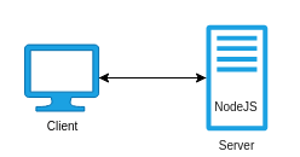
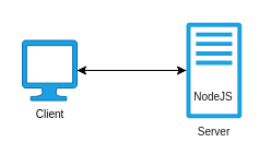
  <mxCell id="0" />
  <mxCell id="1" parent="0" />
  <mxCell id="2" style="edgeStyle=none;html=1;fontColor=#191919;" edge="1" parent="1" source="3" target="5"><mxGeometry relative="1" as="geometry" /></mxCell>
- <mxCell id="3" value="&lt;font color=&quot;#030202&quot; style=&quot;font-size: 10px;&quot;&gt;Client&lt;/font&gt;" style="sketch=0;aspect=fixed;pointerEvents=1;shadow=0;dashed=0;html=1;strokeColor=#006EAF;labelPosition=center;verticalLabelPosition=bottom;verticalAlign=top;align=center;fillColor=#1ba1e2;shape=mxgraph.azure.computer;fontColor=#ffffff;fontSize=10;" vertex="1" parent="1"><mxGeometry x="20" y="36.5" width="61.11" height="55" as="geometry" /></mxCell>
+ <mxCell id="3" value="&lt;font color=&quot;#030202&quot; style=&quot;font-size: 10px;&quot;&gt;Client&lt;/font&gt;" style="sketch=0;aspect=fixed;pointerEvents=1;shadow=0;dashed=0;html=1;strokeColor=#006EAF;labelPosition=center;verticalLabelPosition=bottom;verticalAlign=top;align=center;fillColor=#1ba1e2;shape=mxgraph.azure.computer;fontColor=#ffffff;fontSize=10;" vertex="1" parent="1"><mxGeometry x="20" y="36.5" width="50" height="55" as="geometry" /></mxCell>
  <mxCell id="4" style="edgeStyle=none;html=1;entryX=1;entryY=0.5;entryDx=0;entryDy=0;entryPerimeter=0;fontSize=10;fontColor=#191919;" edge="1" parent="1" source="5" target="3"><mxGeometry relative="1" as="geometry" /></mxCell>
  <mxCell id="5" value="&lt;font color=&quot;#191919&quot; style=&quot;font-size: 10px;&quot;&gt;Server&lt;/font&gt;" style="sketch=0;outlineConnect=0;fontColor=#ffffff;fillColor=#1ba1e2;strokeColor=#006EAF;dashed=0;verticalLabelPosition=bottom;verticalAlign=top;align=center;html=1;fontSize=10;fontStyle=0;aspect=fixed;pointerEvents=1;shape=mxgraph.aws4.traditional_server;" vertex="1" parent="1"><mxGeometry x="170" y="20" width="50.77" height="88" as="geometry" /></mxCell>
  <mxCell id="6" value="NodeJS" style="text;strokeColor=none;align=center;fillColor=none;html=1;verticalAlign=middle;whiteSpace=wrap;rounded=0;fontColor=#191919;fontSize=10;" vertex="1" parent="1"><mxGeometry x="165.39" y="73" width="60" height="30" as="geometry" /></mxCell>
